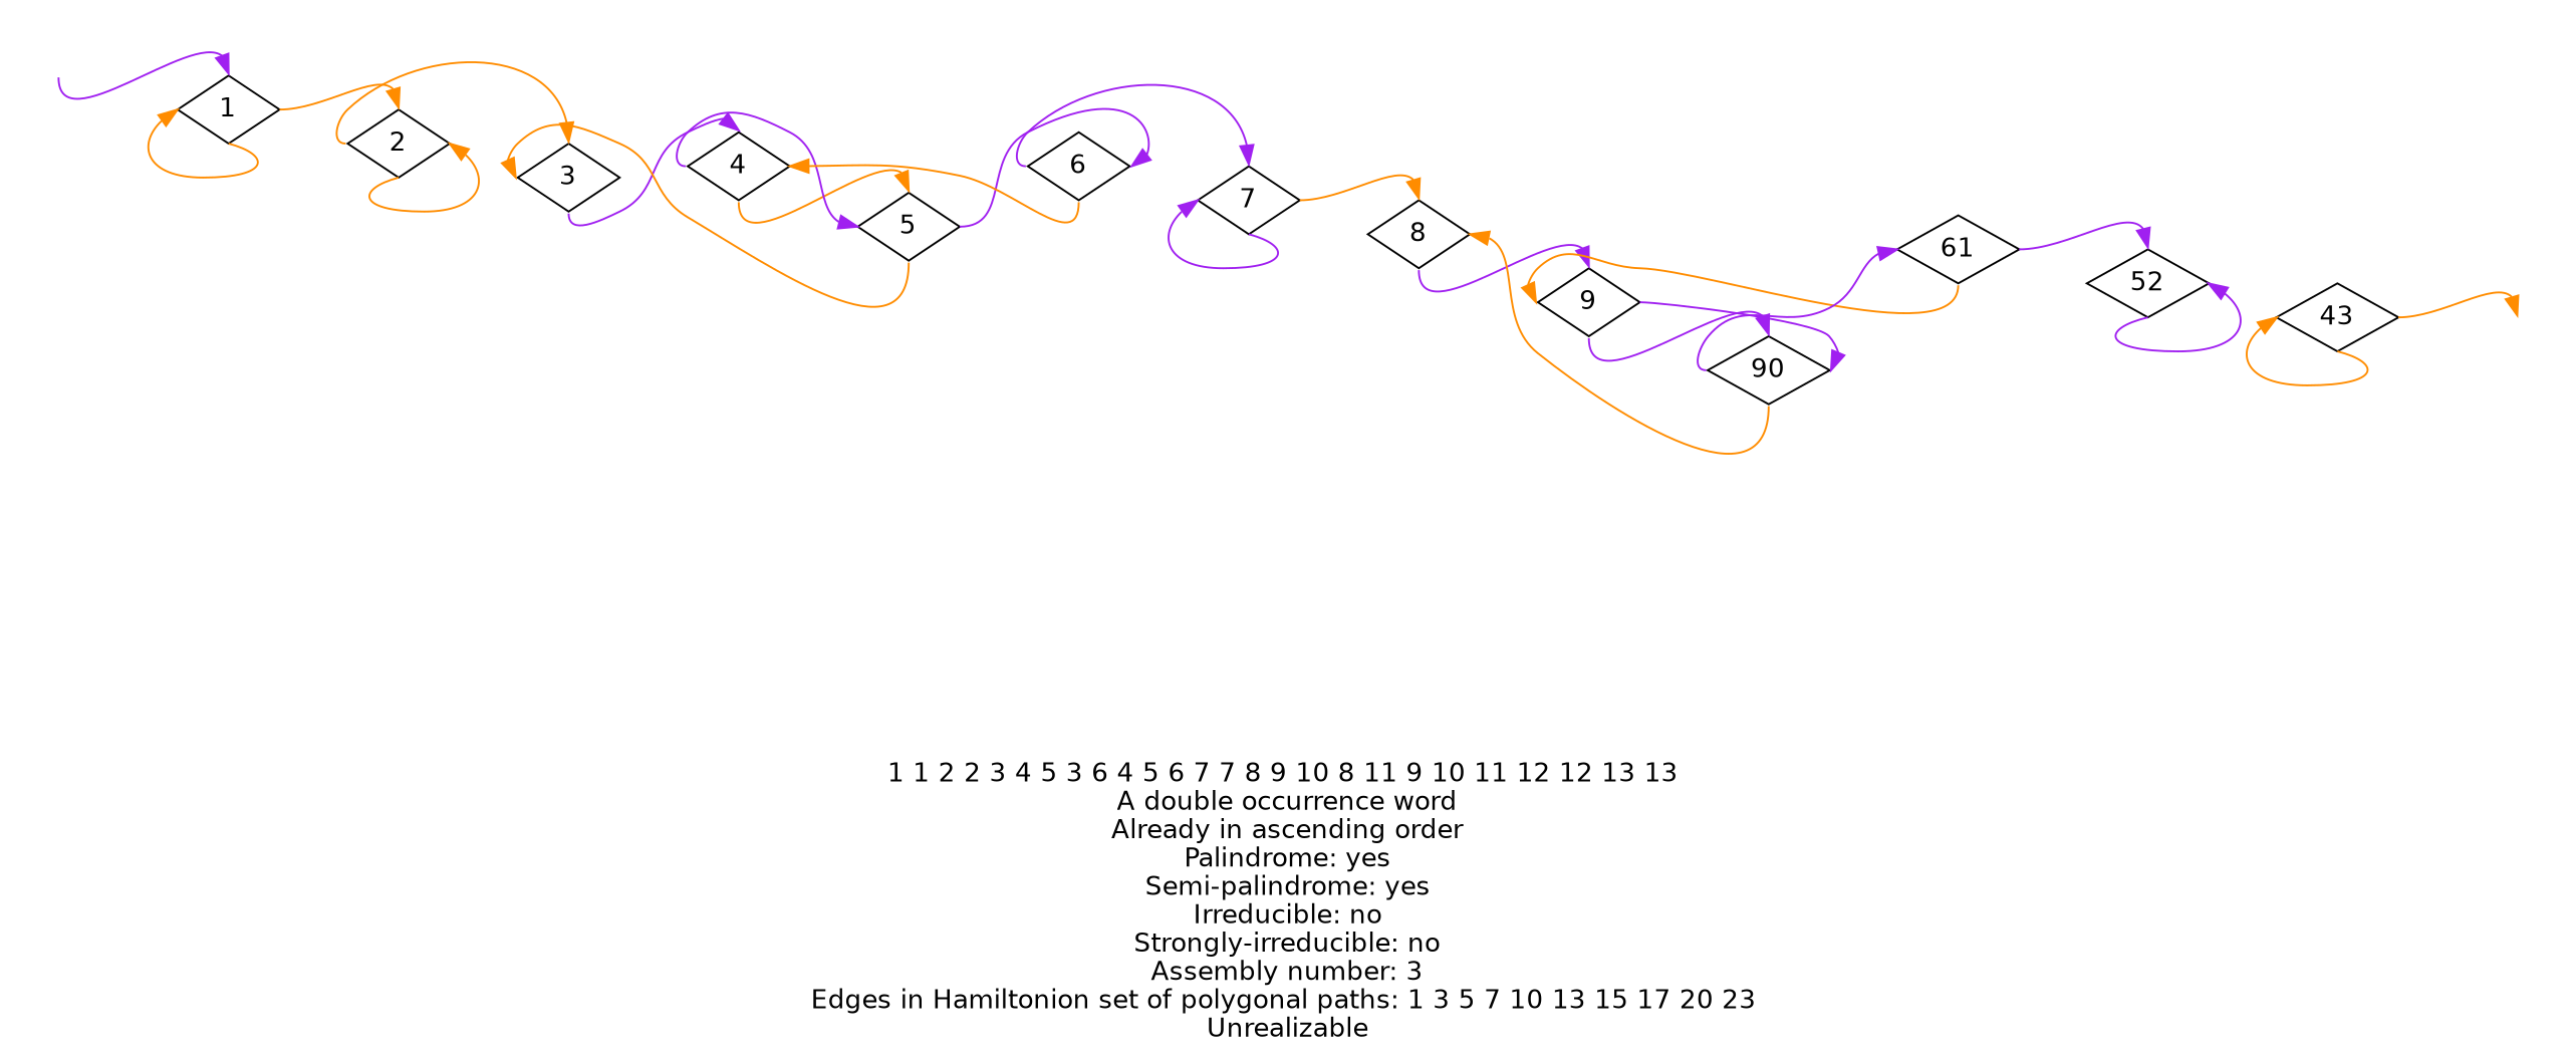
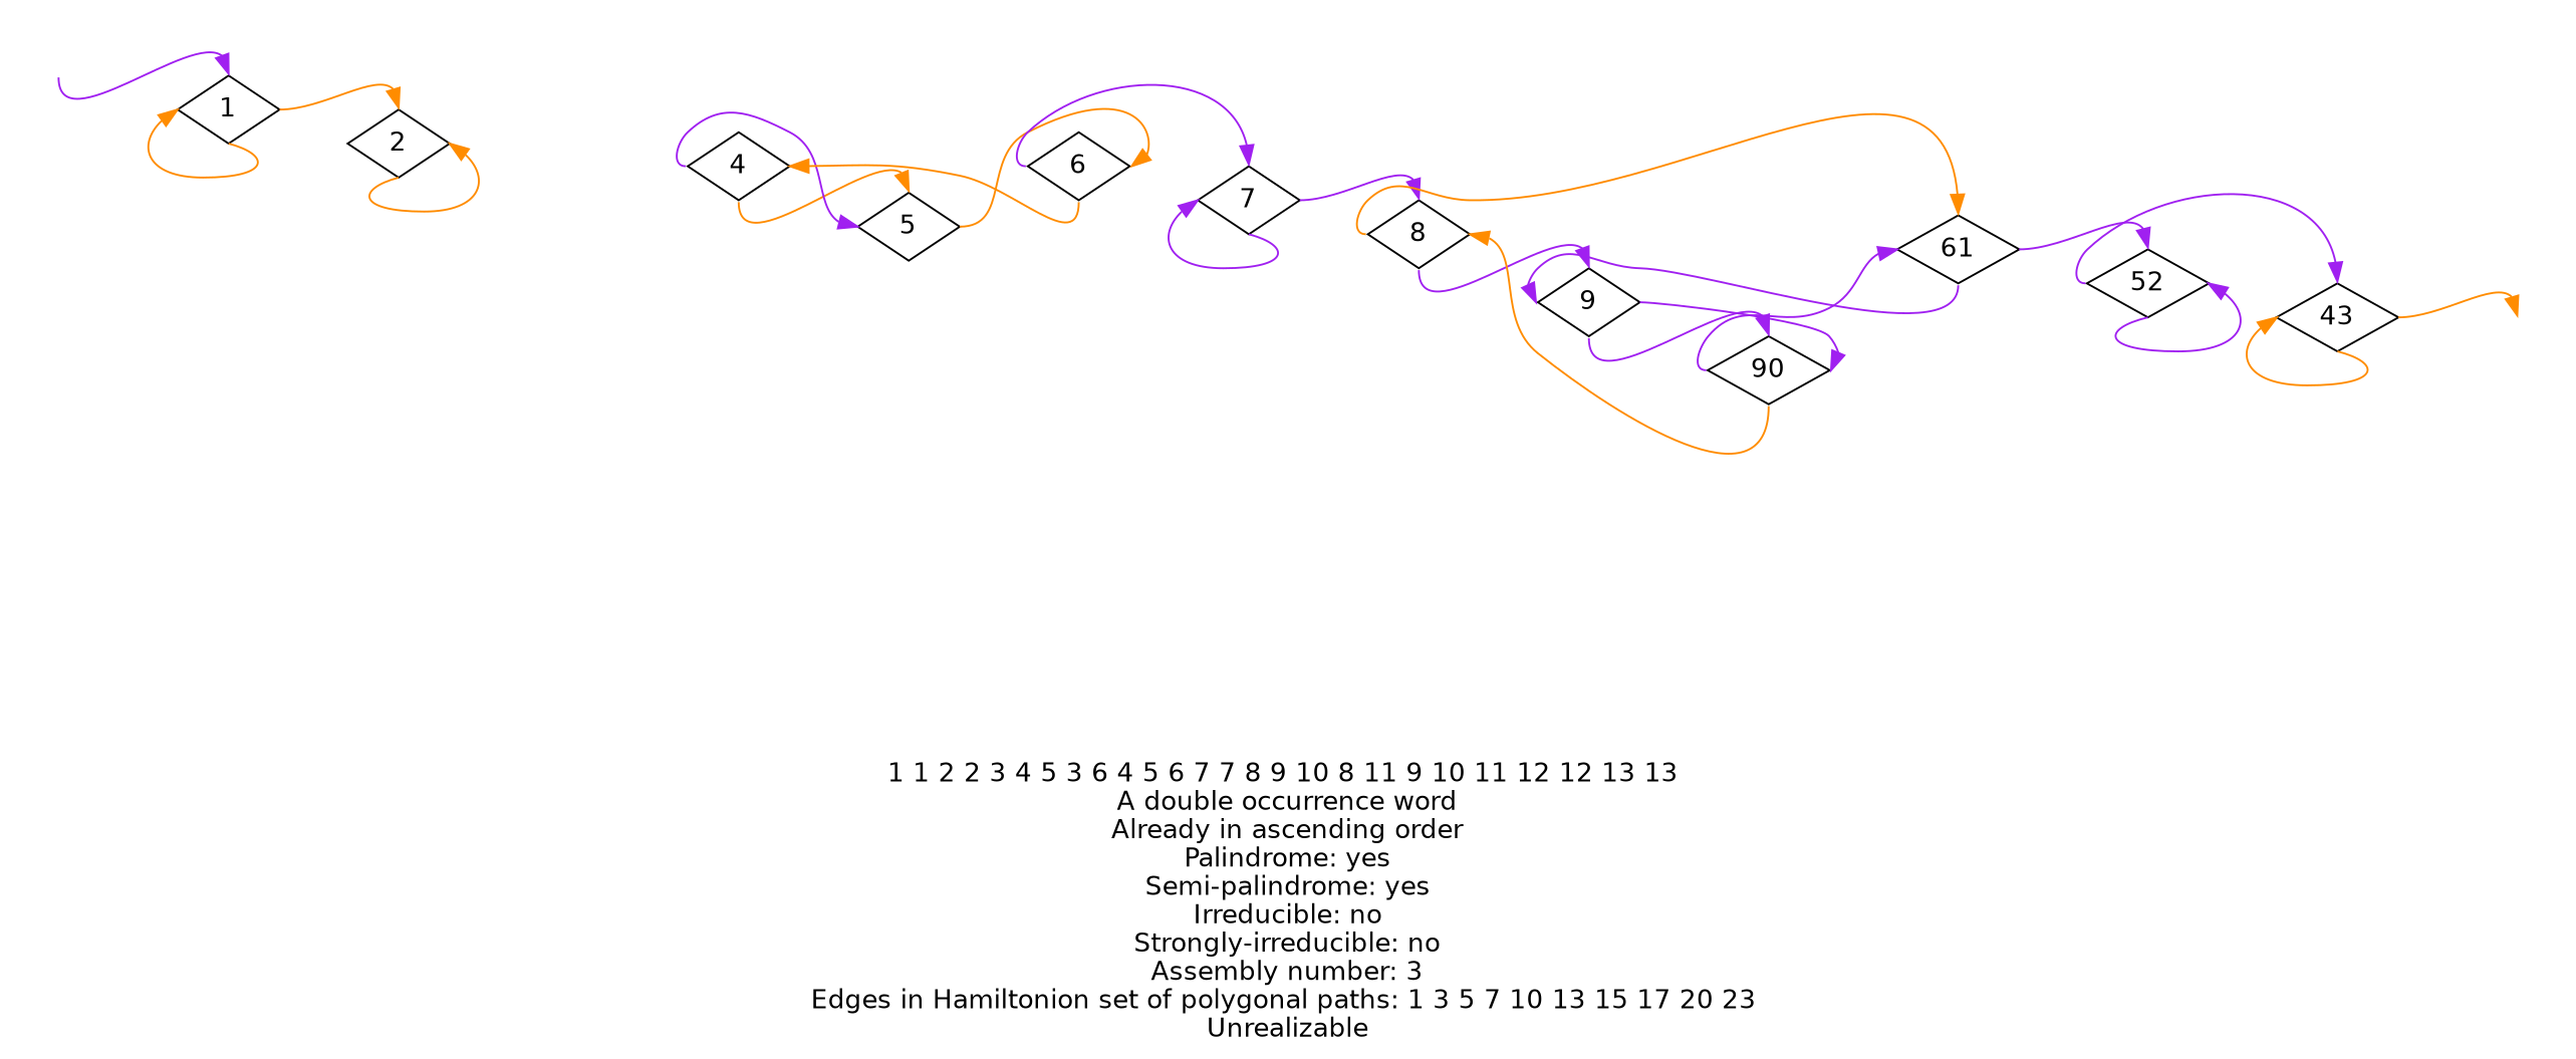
  digraph {
    fontname=Helvetica
    label="1 1 2 2 3 4 5 3 6 4 5 6 7 7 8 9 10 8 11 9 10 11 12 12 13 13 \nA double occurrence word\nAlready in ascending order\nPalindrome: yes\nSemi-palindrome: yes\nIrreducible: no\nStrongly-irreducible: no\nAssembly number: 3\nEdges in Hamiltonion set of polygonal paths: 1 3 5 7 10 13 15 17 20 23 \nUnrealizable\n"
    rankdir=LR
    node [fontname=Helvetica shape=diamond]
    edge [color=purple headport=n tailport=s]
    a [style=invis]
    1
    2
    b [style=invis]
-   3
    4
    5
    6
    7
    8
    9
    n12 [label=61]
    n13 [label=90]
    n14 [label=52]
    n15 [label=43]
    a -> 1
    1 -> 1 [color=darkorange headport=w]
    1 -> 2 [color=darkorange tailport=e]
    2 -> 2 [color=darkorange headport=e]
-   2 -> 3 [color=darkorange tailport=w]
-   3 -> 4
    4 -> 5 [color=darkorange]
    4 -> 5 [headport=w tailport=w]
-   5 -> 3 [color=darkorange headport=w]
-   5 -> 6 [headport=e tailport=e]
+   5 -> 6 [color=darkorange headport=e tailport=e]
    6 -> 4 [color=darkorange headport=e]
    6 -> 7 [tailport=w]
    7 -> 7 [headport=w]
-   7 -> 8 [color=darkorange tailport=e]
+   7 -> 8 [tailport=e]
    8 -> 9
+   8 -> n12 [color=darkorange tailport=w]
    9 -> n13
    9 -> n13 [headport=e tailport=e]
-   n12 -> 9 [color=darkorange headport=w]
+   n12 -> 9 [headport=w]
    n12 -> n14 [tailport=e]
    n13 -> 8 [color=darkorange headport=e]
    n13 -> n12 [headport=w tailport=w]
    n14 -> n14 [headport=e]
+   n14 -> n15 [tailport=w]
    n15 -> b [color=darkorange tailport=e]
    n15 -> n15 [color=darkorange headport=w]
  }
